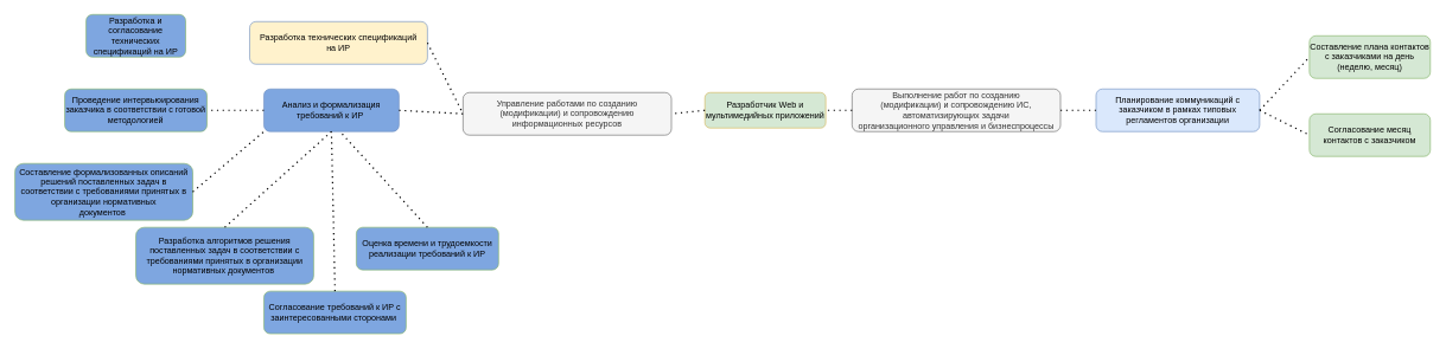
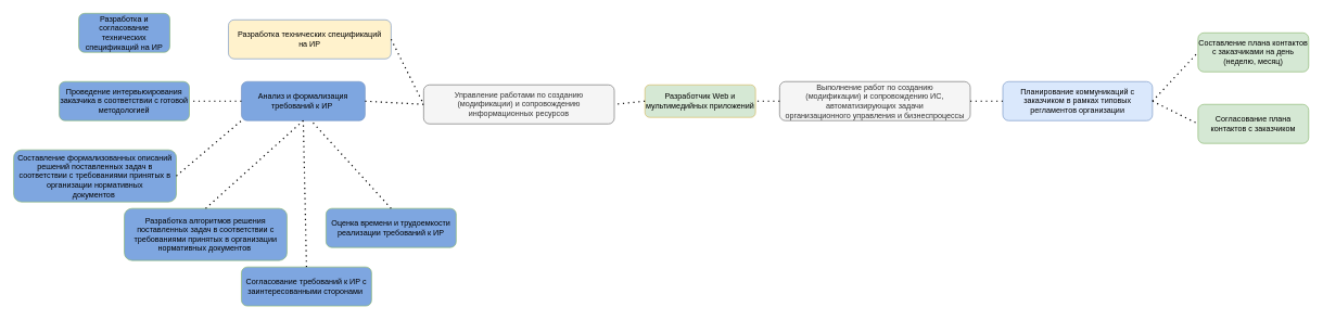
  <mxCell id="0" />
  <mxCell id="1" parent="0" />
  <mxCell id="2" value="Разработчик Web и мультимедийных приложений" style="rounded=1;whiteSpace=wrap;html=1;fillColor=#d5e8d4;strokeColor=#d6b656;" vertex="1" parent="1"><mxGeometry x="990" y="130" width="170" height="50" as="geometry" /></mxCell>
  <mxCell id="3" value="Разработка технических спецификаций&lt;br/&gt;на ИР" style="rounded=1;whiteSpace=wrap;html=1;strokeColor=#6c8ebf;fillColor=#FFF2CC;" vertex="1" parent="1"><mxGeometry x="350" y="30" width="250" height="60" as="geometry" /></mxCell>
  <mxCell id="4" value="Выполнение работ по созданию&lt;br/&gt;(модификации) и сопровождению ИС,&lt;br/&gt;автоматизирующих задачи&lt;br/&gt;организационного управления и бизнеспроцессы" style="rounded=1;whiteSpace=wrap;html=1;fillColor=#f5f5f5;strokeColor=#666666;fontColor=#333333;" vertex="1" parent="1"><mxGeometry x="1197" y="125" width="293" height="60" as="geometry" /></mxCell>
  <mxCell id="5" value="Планирование коммуникаций с&lt;br&gt;заказчиком в рамках типовых&lt;br&gt;регламентов организации" style="rounded=1;whiteSpace=wrap;html=1;fillColor=#dae8fc;strokeColor=#6c8ebf;" vertex="1" parent="1"><mxGeometry x="1540" y="125" width="230" height="60" as="geometry" /></mxCell>
  <mxCell id="6" value="Составление плана контактов с заказчиками на день (неделю, месяц)" style="rounded=1;whiteSpace=wrap;html=1;fillColor=#d5e8d4;strokeColor=#82b366;" vertex="1" parent="1"><mxGeometry x="1840" y="50" width="170" height="60" as="geometry" /></mxCell>
- <mxCell id="7" value="Согласование месяц контактов с заказчиком&lt;br/&gt;" style="rounded=1;whiteSpace=wrap;html=1;fillColor=#d5e8d4;strokeColor=#82b366;" vertex="1" parent="1"><mxGeometry x="1840" y="160" width="170" height="60" as="geometry" /></mxCell>
+ <mxCell id="7" value="Согласование плана контактов с заказчиком&lt;br/&gt;" style="rounded=1;whiteSpace=wrap;html=1;fillColor=#d5e8d4;strokeColor=#82b366;" vertex="1" parent="1"><mxGeometry x="1840" y="160" width="170" height="60" as="geometry" /></mxCell>
  <mxCell id="8" value="Управление работами по созданию&lt;br/&gt;(модификации) и сопровождению&lt;br/&gt;информационных ресурсов" style="rounded=1;whiteSpace=wrap;html=1;fillColor=#f5f5f5;strokeColor=#666666;fontColor=#333333;" vertex="1" parent="1"><mxGeometry x="650" y="130" width="293" height="60" as="geometry" /></mxCell>
  <mxCell id="9" value="Анализ и формализация требований к ИР&amp;nbsp;" style="rounded=1;whiteSpace=wrap;html=1;strokeColor=#6c8ebf;fillColor=#7ea6e0;" vertex="1" parent="1"><mxGeometry x="370" y="125" width="190" height="60" as="geometry" /></mxCell>
  <mxCell id="10" value="Проведение интервьюирования заказчика в соответствии с готовой&lt;br/&gt;методологией" style="rounded=1;whiteSpace=wrap;html=1;strokeColor=#82b366;fillColor=#7EA6E0;" vertex="1" parent="1"><mxGeometry x="90" y="125" width="200" height="60" as="geometry" /></mxCell>
  <mxCell id="11" value="" style="endArrow=none;dashed=1;html=1;dashPattern=1 3;strokeWidth=2;entryX=1;entryY=0.5;entryDx=0;entryDy=0;exitX=0;exitY=0.5;exitDx=0;exitDy=0;" edge="1" parent="1" source="9" target="10"><mxGeometry width="50" height="50" relative="1" as="geometry"><mxPoint x="840" y="240" as="sourcePoint" /><mxPoint x="890" y="190" as="targetPoint" /></mxGeometry></mxCell>
  <mxCell id="12" value="" style="endArrow=none;dashed=1;html=1;dashPattern=1 3;strokeWidth=2;entryX=0;entryY=0.5;entryDx=0;entryDy=0;exitX=1;exitY=0.5;exitDx=0;exitDy=0;" edge="1" parent="1" source="9" target="8"><mxGeometry width="50" height="50" relative="1" as="geometry"><mxPoint x="570" y="220" as="sourcePoint" /><mxPoint y="170" as="targetPoint" x="620" /></mxGeometry></mxCell>
  <mxCell id="13" value="" style="endArrow=none;dashed=1;html=1;dashPattern=1 3;strokeWidth=2;entryX=1;entryY=0.5;entryDx=0;entryDy=0;exitX=0;exitY=0.5;exitDx=0;exitDy=0;" edge="1" parent="1" source="2" target="8"><mxGeometry width="50" height="50" relative="1" as="geometry"><mxPoint x="820" y="300" as="sourcePoint" /><mxPoint x="870" y="250" as="targetPoint" /></mxGeometry></mxCell>
  <mxCell id="14" value="" style="endArrow=none;dashed=1;html=1;dashPattern=1 3;strokeWidth=2;entryX=0;entryY=0.5;entryDx=0;entryDy=0;exitX=1;exitY=0.5;exitDx=0;exitDy=0;" edge="1" parent="1" source="3" target="8"><mxGeometry width="50" height="50" relative="1" as="geometry"><mxPoint x="410" y="340" as="sourcePoint" /><mxPoint x="460" y="290" as="targetPoint" /></mxGeometry></mxCell>
  <mxCell id="15" value="" style="endArrow=none;dashed=1;html=1;dashPattern=1 3;strokeWidth=2;entryX=1;entryY=0.5;entryDx=0;entryDy=0;exitX=0;exitY=0.5;exitDx=0;exitDy=0;" edge="1" parent="1" source="4" target="2"><mxGeometry width="50" height="50" relative="1" as="geometry"><mxPoint x="870" y="350" as="sourcePoint" /><mxPoint x="920" y="300" as="targetPoint" /></mxGeometry></mxCell>
  <mxCell id="16" value="" style="endArrow=none;dashed=1;html=1;dashPattern=1 3;strokeWidth=2;entryX=0;entryY=0.5;entryDx=0;entryDy=0;exitX=1;exitY=0.5;exitDx=0;exitDy=0;" edge="1" parent="1" source="4" target="5"><mxGeometry width="50" height="50" relative="1" as="geometry"><mxPoint x="1310" y="320" as="sourcePoint" /><mxPoint x="1360" y="270" as="targetPoint" /></mxGeometry></mxCell>
  <mxCell id="17" value="" style="endArrow=none;dashed=1;html=1;dashPattern=1 3;strokeWidth=2;entryX=0;entryY=0.5;entryDx=0;entryDy=0;exitX=1;exitY=0.5;exitDx=0;exitDy=0;" edge="1" parent="1" source="5" target="6"><mxGeometry width="50" height="50" relative="1" as="geometry"><mxPoint x="1250" y="370" as="sourcePoint" /><mxPoint x="1300" y="320" as="targetPoint" /></mxGeometry></mxCell>
  <mxCell id="18" value="" style="endArrow=none;dashed=1;html=1;dashPattern=1 3;strokeWidth=2;entryX=0;entryY=0.5;entryDx=0;entryDy=0;exitX=1;exitY=0.5;exitDx=0;exitDy=0;" edge="1" parent="1" source="5" target="7"><mxGeometry width="50" height="50" relative="1" as="geometry"><mxPoint x="1440" y="320" as="sourcePoint" /><mxPoint x="1490" y="270" as="targetPoint" /></mxGeometry></mxCell>
  <mxCell id="19" value="Составление формализованных описаний решений поставленных задач в&lt;br/&gt;соответствии с требованиями принятых в организации нормативных&lt;br/&gt;документов&amp;nbsp;" style="rounded=1;whiteSpace=wrap;html=1;strokeColor=#82b366;fillColor=#7EA6E0;" vertex="1" parent="1"><mxGeometry x="20" y="230" width="250" height="80" as="geometry" /></mxCell>
  <mxCell id="20" value="Разработка алгоритмов решения поставленных задач в соответствии с&lt;br/&gt;требованиями принятых в организации нормативных документов&amp;nbsp;" style="rounded=1;whiteSpace=wrap;html=1;strokeColor=#82b366;fillColor=#7EA6E0;" vertex="1" parent="1"><mxGeometry x="190" y="320" width="250" height="80" as="geometry" /></mxCell>
  <mxCell id="21" value="" style="endArrow=none;dashed=1;html=1;dashPattern=1 3;strokeWidth=2;entryX=0;entryY=1;entryDx=0;entryDy=0;exitX=1;exitY=0.5;exitDx=0;exitDy=0;" edge="1" parent="1" source="19" target="9"><mxGeometry width="50" height="50" relative="1" as="geometry"><mxPoint x="300" y="240" as="sourcePoint" /><mxPoint x="350" y="190" as="targetPoint" /></mxGeometry></mxCell>
  <mxCell id="22" value="" style="endArrow=none;dashed=1;html=1;dashPattern=1 3;strokeWidth=2;entryX=0.5;entryY=1;entryDx=0;entryDy=0;exitX=0.5;exitY=0;exitDx=0;exitDy=0;" edge="1" parent="1" source="20" target="9"><mxGeometry width="50" height="50" relative="1" as="geometry"><mxPoint x="360" y="330" as="sourcePoint" /><mxPoint x="410" y="280" as="targetPoint" /></mxGeometry></mxCell>
  <mxCell id="23" value="Согласование требований к ИР с заинтересованными сторонами&amp;nbsp;" style="rounded=1;whiteSpace=wrap;html=1;strokeColor=#82b366;fillColor=#7EA6E0;" vertex="1" parent="1"><mxGeometry x="370" y="410" width="200" height="60" as="geometry" /></mxCell>
  <mxCell id="24" value="" style="endArrow=none;dashed=1;html=1;dashPattern=1 3;strokeWidth=2;entryX=0.5;entryY=1;entryDx=0;entryDy=0;exitX=0.5;exitY=0;exitDx=0;exitDy=0;" edge="1" parent="1" source="23" target="9"><mxGeometry width="50" height="50" relative="1" as="geometry"><mxPoint x="420" y="330" as="sourcePoint" /><mxPoint x="470" y="280" as="targetPoint" /></mxGeometry></mxCell>
  <mxCell id="25" value="Оценка времени и трудоемкости реализации требований к ИР" style="rounded=1;whiteSpace=wrap;html=1;strokeColor=#82b366;fillColor=#7EA6E0;" vertex="1" parent="1"><mxGeometry x="500" y="320" width="200" height="60" as="geometry" /></mxCell>
  <mxCell id="26" value="" style="endArrow=none;dashed=1;html=1;dashPattern=1 3;strokeWidth=2;entryX=0.57;entryY=1.022;entryDx=0;entryDy=0;entryPerimeter=0;exitX=0.5;exitY=0;exitDx=0;exitDy=0;" edge="1" parent="1" source="25" target="9"><mxGeometry width="50" height="50" relative="1" as="geometry"><mxPoint x="500" y="300" as="sourcePoint" /><mxPoint x="550" y="250" as="targetPoint" /></mxGeometry></mxCell>
  <mxCell id="27" value="Разработка и согласование технических спецификаций на ИР" style="rounded=1;whiteSpace=wrap;html=1;strokeColor=#82b366;fillColor=#7EA6E0;" vertex="1" parent="1"><mxGeometry x="120" y="20" width="140" height="60" as="geometry" /></mxCell>
